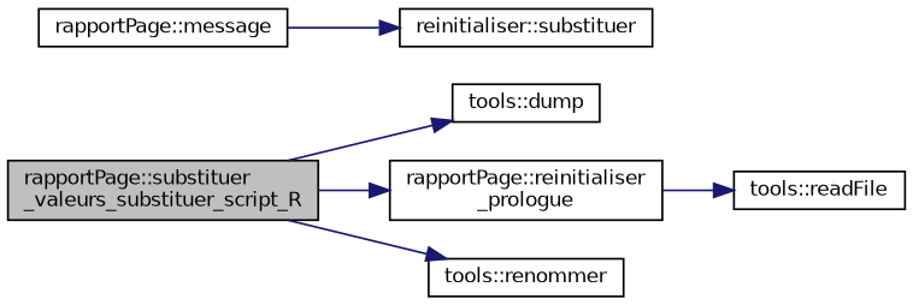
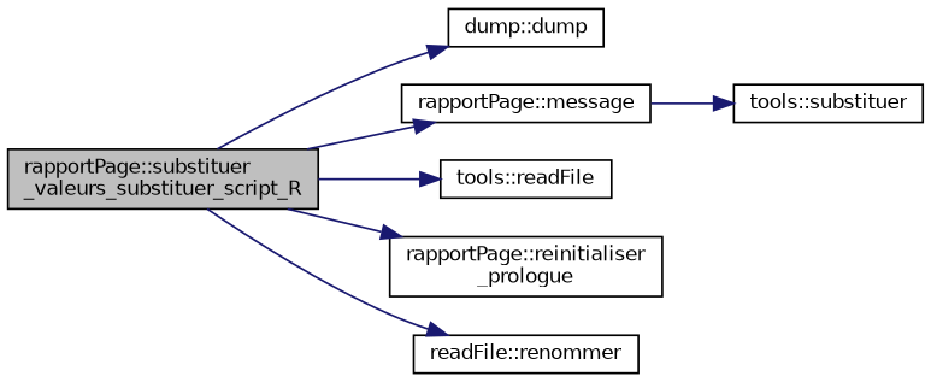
  digraph {
    rankdir=LR
    node [color=black fillcolor=white fontname=Helvetica fontsize=10 shape=record style=filled]
    edge [color=midnightblue fontname=Helvetica fontsize=10 labelfontname=Helvetica labelfontsize=10 style=solid]
    n1 [fillcolor=grey75 fontcolor=black height=0.2 label="rapportPage::substituer\l_valeurs_substituer_script_R" width=0.4]
-   n2 [height=0.2 label="tools::dump" width=0.4]
+   n2 [height=0.2 label="dump::dump" width=0.4]
    n3 [height=0.2 label="rapportPage::message" width=0.4]
    n4 [height=0.2 label="tools::readFile" width=0.4]
    n5 [height=0.2 label="rapportPage::reinitialiser\l_prologue" width=0.4]
-   n6 [height=0.2 label="tools::renommer" width=0.4]
-   n7 [height=0.2 label="reinitialiser::substituer" width=0.4]
+   n6 [height=0.2 label="readFile::renommer" width=0.4]
+   n7 [height=0.2 label="tools::substituer" width=0.4]
    n1 -> n2
-   n5 -> n4
+   n1 -> n3
+   n1 -> n4
    n1 -> n5
    n1 -> n6
    n3 -> n7
  }
